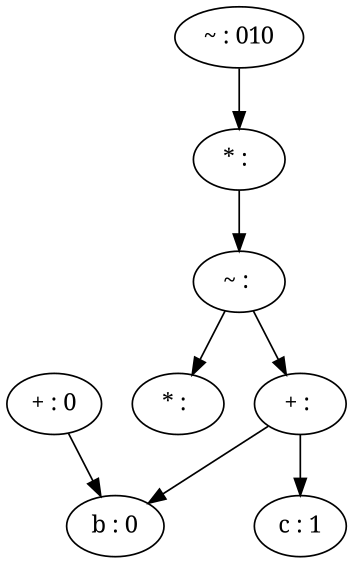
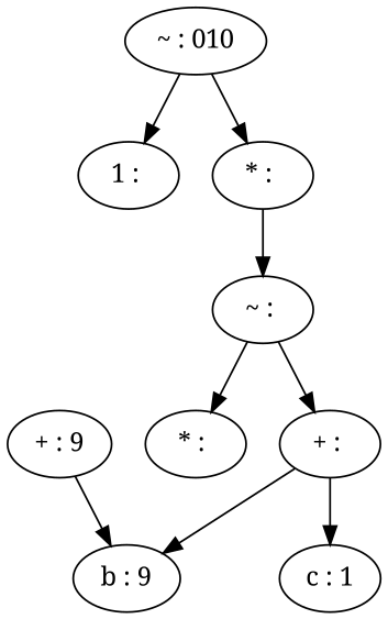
  digraph {
    fontname="Noto Serif"
    node [fontname="Noto Serif"]
    edge [fontname="Noto Serif"]
-   n1 [label="+ : 0"]
-   n2 [label="b : 0"]
+   n1 [label="+ : 9"]
+   n2 [label="b : 9"]
    n3 [label="~ : 010"]
+   n4 [label="1 : "]
    n5 [label="* : "]
    n6 [label="~ : "]
    n7 [label="* : "]
    n8 [label="+ : "]
    n9 [label="c : 1"]
    n1 -> n2
+   n3 -> n4
    n3 -> n5
    n5 -> n6
    n6 -> n7
    n6 -> n8
    n8 -> n2
    n8 -> n9
  }
